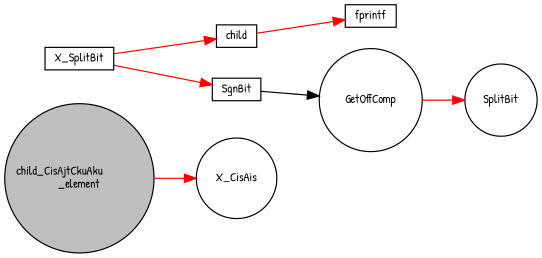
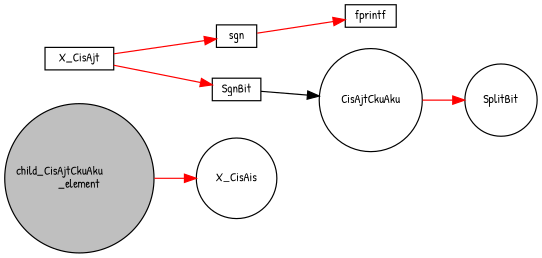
  digraph {
    fontname="Patrick Hand"
    rankdir=LR
    node [color=black fillcolor=white fontname="Patrick Hand" fontsize=10 shape=circle style=filled]
    edge [color=red fontname="Patrick Hand" fontsize=10 labelfontname=Helvetica labelfontsize=10 style=solid]
    n1 [fillcolor=grey75 fontcolor=black height=0.2 label="child_CisAjtCkuAku\l_element" width=0.4]
    n2 [height=0.2 label=X_CisAis width=0.4]
-   n3 [height=0.2 label=X_SplitBit shape=box width=0.4]
-   n4 [height=0.2 label=child shape=box width=0.4]
+   n3 [height=0.2 label=X_CisAjt shape=box width=0.4]
+   n4 [height=0.2 label=sgn shape=box width=0.4]
    n5 [height=0.2 label=SgnBit shape=box width=0.4]
    n6 [height=0.2 label=fprintf shape=box width=0.4]
-   n7 [height=0.2 label=GetOffComp width=0.4]
+   n7 [height=0.2 label=CisAjtCkuAku width=0.4]
    n8 [height=0.2 label=SplitBit width=0.4]
    n1 -> n2
    n3 -> n4
    n3 -> n5
    n4 -> n6
    n5 -> n7 [color=black]
    n7 -> n8
  }
